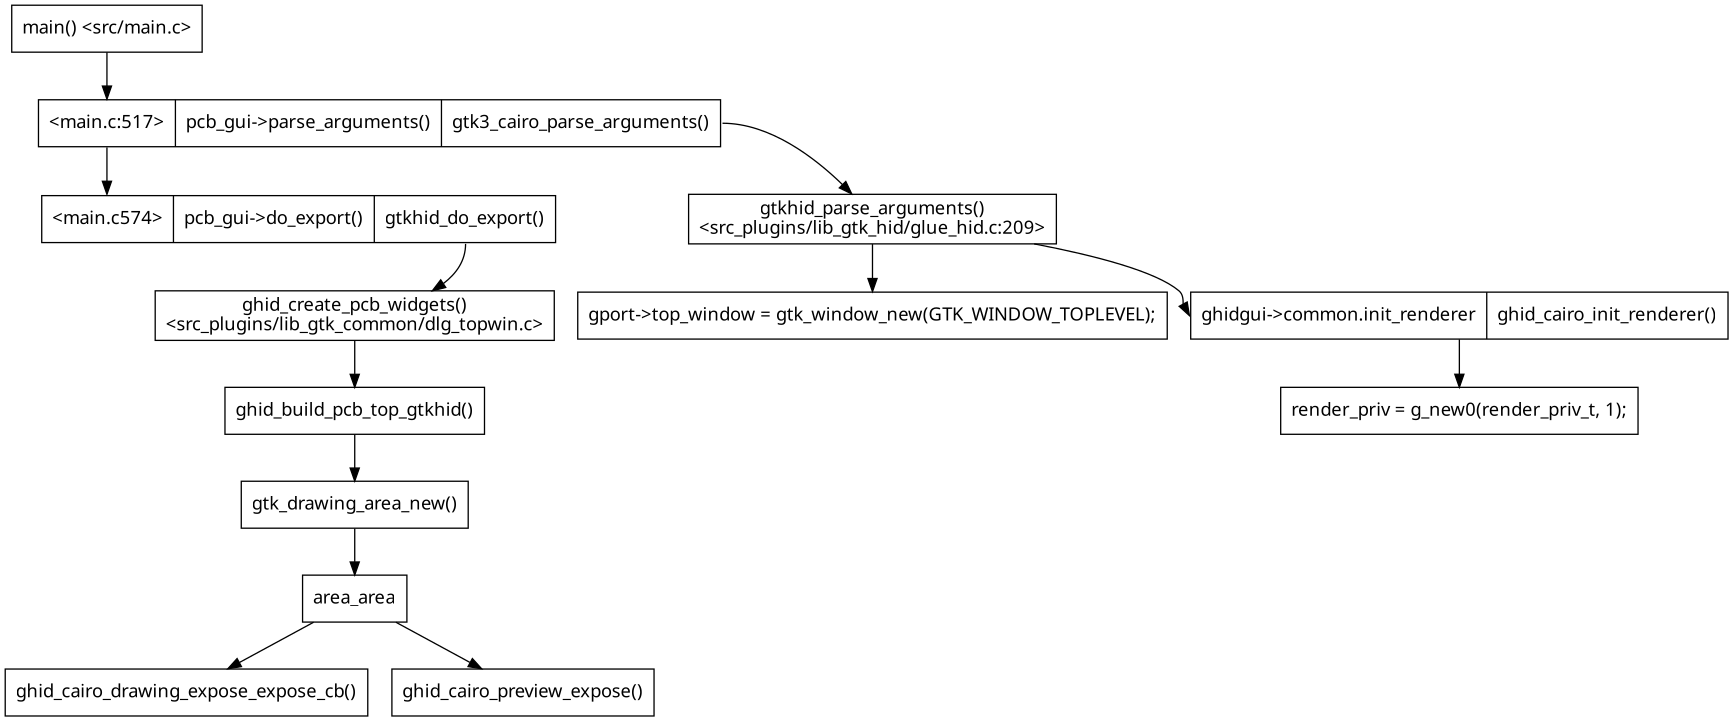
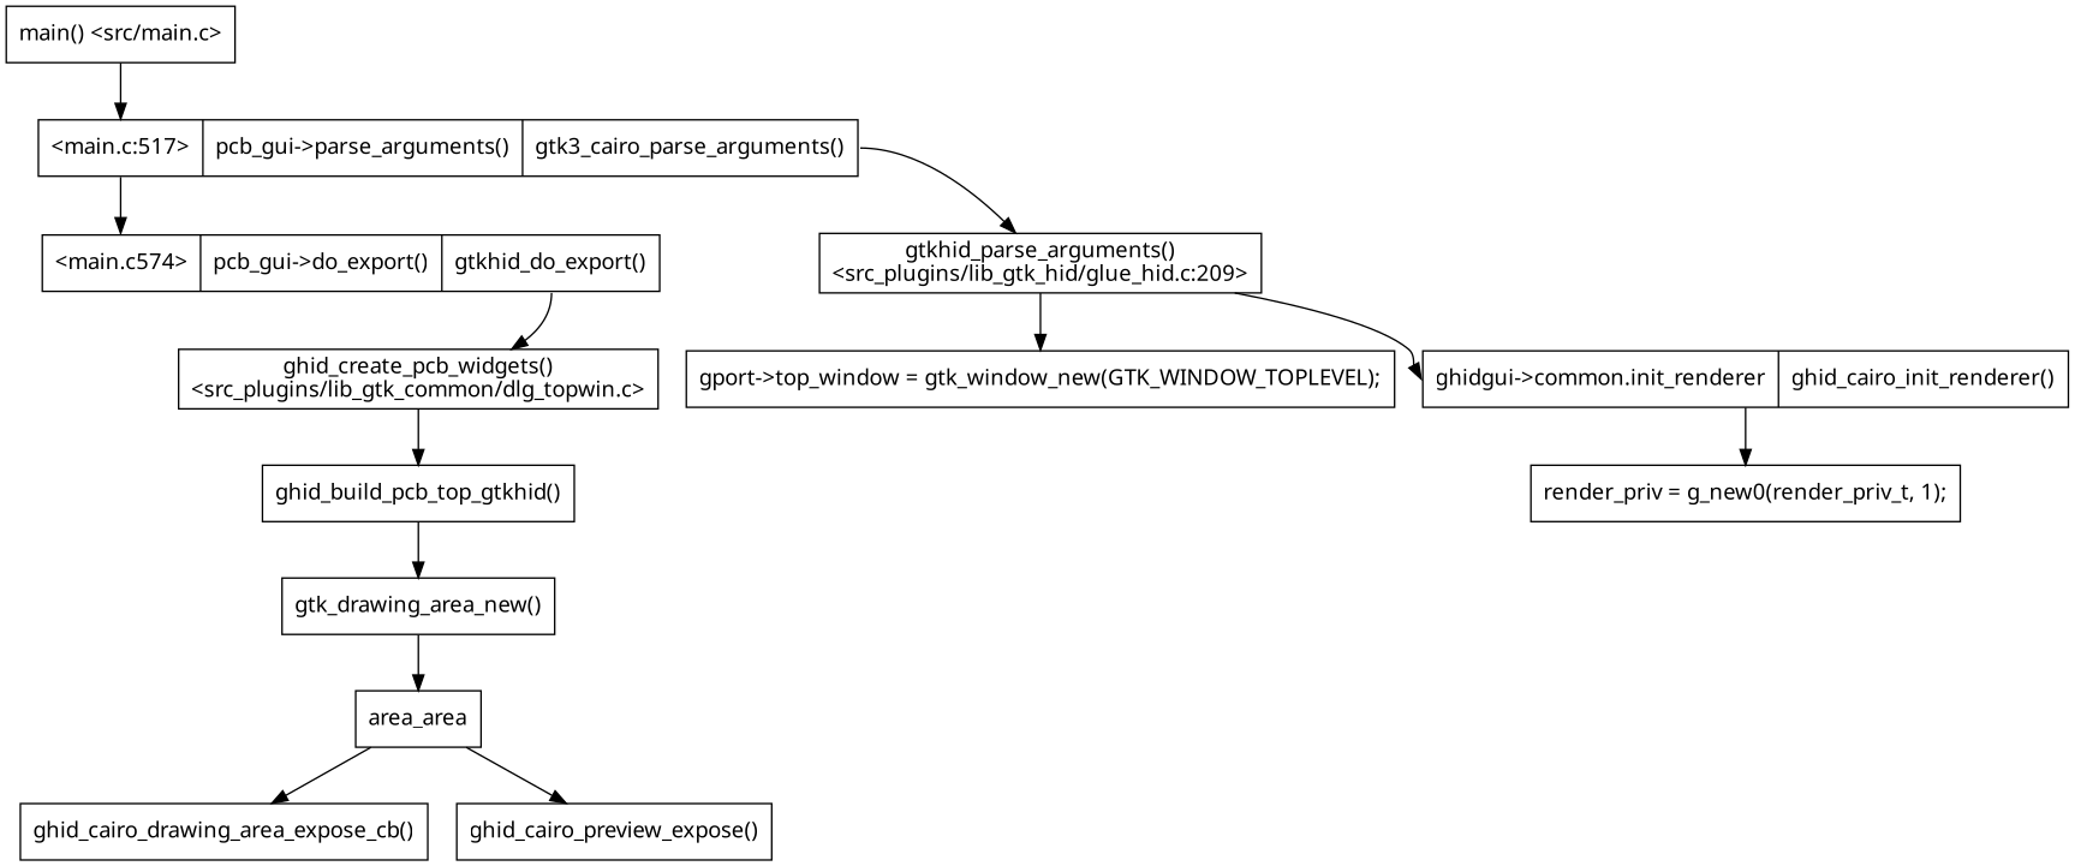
  digraph {
    fontname="Noto Sans"
    node [fontname="Noto Sans" shape=rect]
    edge [fontname="Noto Sans"]
    n1 [label=area_area]
-   "ghid_cairo_drawing_area_expose_cb()" [label="ghid_cairo_drawing_expose_expose_cb()"]
+   "ghid_cairo_drawing_area_expose_cb()"
    "ghid_cairo_preview_expose()"
    n4 [label="gtkhid_parse_arguments()\n<src_plugins/lib_gtk_hid/glue_hid.c:209>"]
    n5 [label="<f0>ghidgui-\>common.init_renderer | ghid_cairo_init_renderer()" shape=record]
    n6 [label="gport->top_window = gtk_window_new(GTK_WINDOW_TOPLEVEL);"]
    "render_priv = g_new0(render_priv_t, 1);"
    n8 [label="<f0>\<main.c:517\> | pcb_gui-\>parse_arguments() | <f2>gtk3_cairo_parse_arguments()" shape=record]
    n9 [label="<f0>\<main.c574\> | pcb_gui-\>do_export() | <f2>gtkhid_do_export()" shape=record]
    n10 [label="ghid_create_pcb_widgets()\n<src_plugins/lib_gtk_common/dlg_topwin.c>"]
    n11 [label="ghid_build_pcb_top_gtkhid()"]
    n12 [label="gtk_drawing_area_new()"]
    "main() <src/main.c>"
    subgraph sub_1 {
      n1
      "ghid_cairo_drawing_area_expose_cb()"
      "ghid_cairo_preview_expose()"
    }
    subgraph sub_2 {
      n4
      n5
      n6
      "render_priv = g_new0(render_priv_t, 1);"
    }
    n1 -> "ghid_cairo_drawing_area_expose_cb()"
    n1 -> "ghid_cairo_preview_expose()"
    n4 -> n5 [headport=f0]
    n4 -> n6
    n5 -> "render_priv = g_new0(render_priv_t, 1);"
    n8 -> n4 [tailport=f2]
    n8 -> n9 [headport=f0 tailport=f0 weight=10]
    n9 -> n10 [tailport=f2]
    n10 -> n11
    n11 -> n12
    n12 -> n1
    "main() <src/main.c>" -> n8 [headport=f0]
  }
